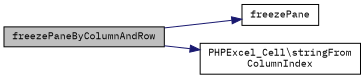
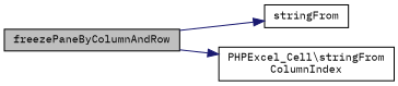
  digraph {
    rankdir=LR
    fontname="IBM Plex Mono"
    node [color=black fillcolor=white fontname="IBM Plex Mono" fontsize=10 shape=record style=filled]
    edge [color=midnightblue fontname="IBM Plex Mono" fontsize=10 labelfontname=Helvetica labelfontsize=10 style=solid]
    n1 [fillcolor=grey75 fontcolor=black height=0.2 label=freezePaneByColumnAndRow width=0.4]
-   n2 [height=0.2 label=freezePane width=0.4]
+   n2 [height=0.2 label=stringFrom width=0.4]
    n3 [height=0.2 label="PHPExcel_Cell\\stringFrom\lColumnIndex" width=0.4]
    n1 -> n2
    n1 -> n3
  }
